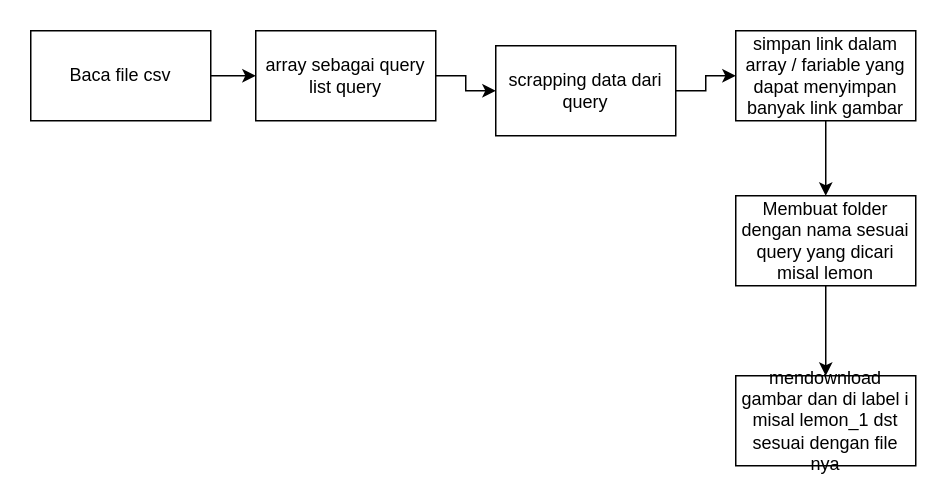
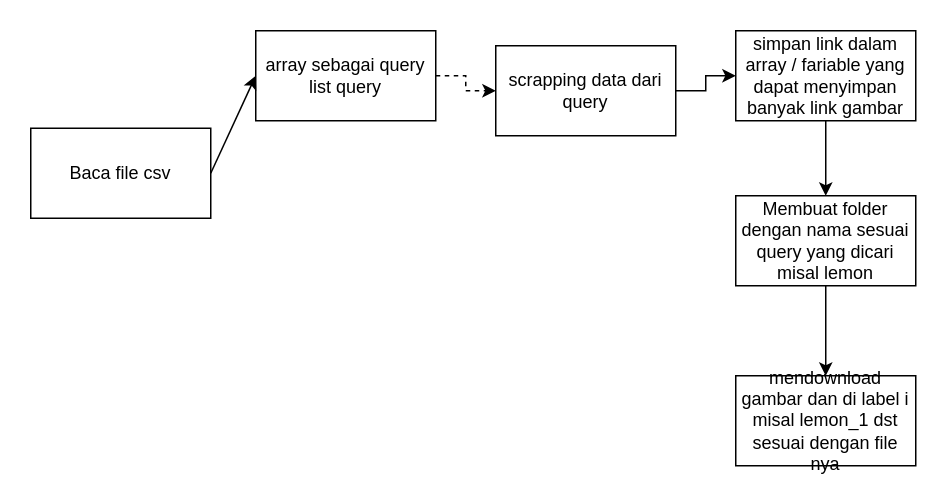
  <mxCell id="0" />
  <mxCell id="1" parent="0" />
- <mxCell id="2" value="Baca file csv" style="rounded=0;whiteSpace=wrap;html=1;" vertex="1" parent="1"><mxGeometry x="20" y="20" width="120" height="60" as="geometry" /></mxCell>
- <mxCell id="3" value="" style="edgeStyle=orthogonalEdgeStyle;rounded=0;orthogonalLoop=1;jettySize=auto;html=1;" edge="1" parent="1" source="4" target="6"><mxGeometry relative="1" as="geometry" /></mxCell>
+ <mxCell id="2" value="Baca file csv" style="rounded=0;whiteSpace=wrap;html=1;" vertex="1" parent="1"><mxGeometry x="20" y="85" width="120" height="60" as="geometry" /></mxCell>
+ <mxCell id="3" value="" style="edgeStyle=orthogonalEdgeStyle;rounded=0;orthogonalLoop=1;jettySize=auto;html=1;dashed=1;" edge="1" parent="1" source="4" target="6"><mxGeometry relative="1" as="geometry" /></mxCell>
  <mxCell id="4" value="array sebagai query list query" style="rounded=0;whiteSpace=wrap;html=1;" vertex="1" parent="1"><mxGeometry x="170" y="20" width="120" height="60" as="geometry" /></mxCell>
  <mxCell id="5" value="" style="edgeStyle=orthogonalEdgeStyle;rounded=0;orthogonalLoop=1;jettySize=auto;html=1;" edge="1" parent="1" source="6" target="7"><mxGeometry relative="1" as="geometry" /></mxCell>
  <mxCell id="6" value="scrapping data dari query" style="rounded=0;whiteSpace=wrap;html=1;" vertex="1" parent="1"><mxGeometry x="330" y="30" width="120" height="60" as="geometry" /></mxCell>
  <mxCell id="7" value="simpan link dalam array / fariable yang dapat menyimpan banyak link gambar" style="rounded=0;whiteSpace=wrap;html=1;" vertex="1" parent="1"><mxGeometry x="490" y="20" width="120" height="60" as="geometry" /></mxCell>
  <mxCell id="8" value="Membuat folder dengan nama sesuai query yang dicari misal lemon" style="rounded=0;whiteSpace=wrap;html=1;" vertex="1" parent="1"><mxGeometry x="490" y="130" width="120" height="60" as="geometry" /></mxCell>
  <mxCell id="9" value="mendownload gambar dan di label i misal lemon_1 dst&lt;br&gt;sesuai dengan file nya" style="rounded=0;whiteSpace=wrap;html=1;" vertex="1" parent="1"><mxGeometry x="490" y="250" width="120" height="60" as="geometry" /></mxCell>
  <mxCell id="10" value="" style="endArrow=classic;html=1;rounded=0;exitX=1;exitY=0.5;exitDx=0;exitDy=0;entryX=0;entryY=0.5;entryDx=0;entryDy=0;" edge="1" parent="1" source="2" target="4"><mxGeometry width="50" height="50" relative="1" as="geometry"><mxPoint x="390" y="90" as="sourcePoint" /><mxPoint x="440" y="40" as="targetPoint" /></mxGeometry></mxCell>
  <mxCell id="11" value="" style="endArrow=classic;html=1;rounded=0;exitX=0.5;exitY=1;exitDx=0;exitDy=0;entryX=0.5;entryY=0;entryDx=0;entryDy=0;" edge="1" parent="1" source="7" target="8"><mxGeometry width="50" height="50" relative="1" as="geometry"><mxPoint x="390" y="90" as="sourcePoint" /><mxPoint x="440" y="40" as="targetPoint" /></mxGeometry></mxCell>
  <mxCell id="12" value="" style="endArrow=classic;html=1;rounded=0;exitX=0.5;exitY=1;exitDx=0;exitDy=0;entryX=0.5;entryY=0;entryDx=0;entryDy=0;" edge="1" parent="1" source="8" target="9"><mxGeometry width="50" height="50" relative="1" as="geometry"><mxPoint x="390" y="90" as="sourcePoint" /><mxPoint x="440" y="40" as="targetPoint" /></mxGeometry></mxCell>
